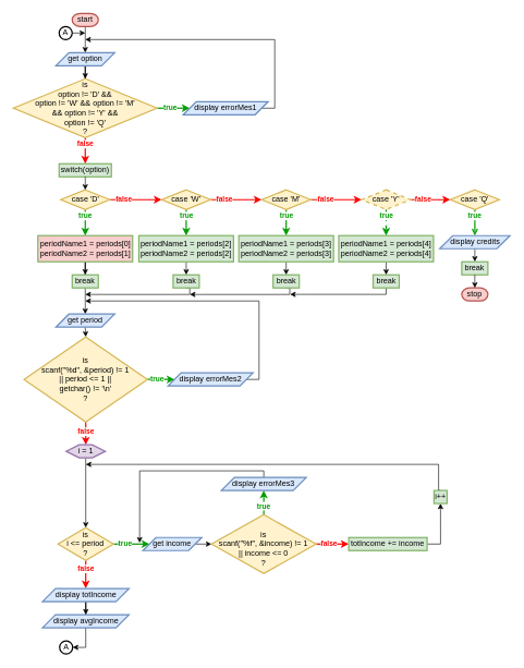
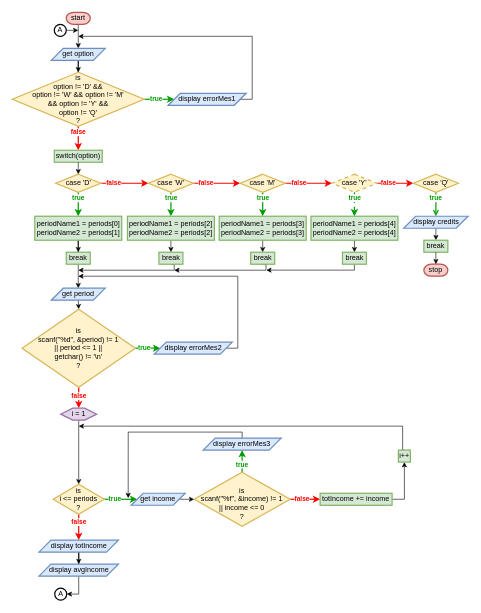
  <mxCell id="0" />
  <mxCell id="1" parent="0" />
  <mxCell id="2" value="" style="edgeStyle=orthogonalEdgeStyle;rounded=0;orthogonalLoop=1;jettySize=auto;html=1;" parent="1" source="3" edge="1"><mxGeometry relative="1" as="geometry"><mxPoint x="130" y="50" as="targetPoint" /></mxGeometry></mxCell>
  <mxCell id="3" value="A" style="strokeWidth=2;html=1;shape=mxgraph.flowchart.start_2;whiteSpace=wrap;" parent="1" vertex="1"><mxGeometry x="90" y="40" width="20" height="20" as="geometry" /></mxCell>
  <mxCell id="4" value="" style="edgeStyle=orthogonalEdgeStyle;rounded=0;orthogonalLoop=1;jettySize=auto;html=1;" parent="1" source="5" target="7" edge="1"><mxGeometry relative="1" as="geometry" /></mxCell>
  <mxCell id="5" value="start" style="strokeWidth=2;html=1;shape=mxgraph.flowchart.terminator;whiteSpace=wrap;fillColor=#f8cecc;strokeColor=#b85450;" parent="1" vertex="1"><mxGeometry x="110" y="20" width="40" height="20" as="geometry" /></mxCell>
  <mxCell id="6" value="" style="edgeStyle=orthogonalEdgeStyle;rounded=0;orthogonalLoop=1;jettySize=auto;html=1;" parent="1" source="7" target="10" edge="1"><mxGeometry relative="1" as="geometry" /></mxCell>
  <mxCell id="7" value="get option" style="shape=parallelogram;perimeter=parallelogramPerimeter;whiteSpace=wrap;html=1;fixedSize=1;strokeWidth=2;fillColor=#dae8fc;strokeColor=#6c8ebf;" parent="1" vertex="1"><mxGeometry x="85" y="80" width="90" height="20" as="geometry" /></mxCell>
  <mxCell id="8" value="&lt;font color=&quot;#009c00&quot;&gt;true&lt;/font&gt;" style="edgeStyle=orthogonalEdgeStyle;rounded=0;orthogonalLoop=1;jettySize=auto;html=1;fillColor=#d5e8d4;strokeColor=#009C00;strokeWidth=2;fontStyle=1" parent="1" source="10" target="12" edge="1"><mxGeometry x="-0.2" relative="1" as="geometry"><mxPoint as="offset" /></mxGeometry></mxCell>
  <mxCell id="9" value="&lt;b&gt;&lt;font color=&quot;#ff0000&quot;&gt;false&lt;/font&gt;&lt;/b&gt;" style="edgeStyle=orthogonalEdgeStyle;rounded=0;orthogonalLoop=1;jettySize=auto;html=1;exitX=0.5;exitY=1;exitDx=0;exitDy=0;entryX=0.5;entryY=0;entryDx=0;entryDy=0;strokeColor=#FF0000;strokeWidth=2;" parent="1" source="10" target="13" edge="1"><mxGeometry x="-0.5" relative="1" as="geometry"><mxPoint as="offset" /></mxGeometry></mxCell>
  <mxCell id="10" value="is&lt;br&gt;option != 'D' &amp;amp;&amp;amp;&lt;br style=&quot;font-size: 11px;&quot;&gt;option != 'W' &amp;amp;&amp;amp; option != 'M'&lt;br&gt;&amp;amp;&amp;amp; option != 'Y' &amp;amp;&amp;amp;&lt;br&gt;option != 'Q'&lt;br&gt;?" style="rhombus;whiteSpace=wrap;html=1;strokeWidth=2;fillColor=#fff2cc;strokeColor=#d6b656;" parent="1" vertex="1"><mxGeometry x="20" y="120" width="220" height="90" as="geometry" /></mxCell>
  <mxCell id="11" style="edgeStyle=orthogonalEdgeStyle;rounded=0;orthogonalLoop=1;jettySize=auto;html=1;exitX=1;exitY=0.5;exitDx=0;exitDy=0;" parent="1" source="12" edge="1"><mxGeometry relative="1" as="geometry"><mxPoint x="130" y="60" as="targetPoint" /><Array as="points"><mxPoint x="420" y="165" /><mxPoint x="420" y="60" /></Array></mxGeometry></mxCell>
  <mxCell id="12" value="display errorMes1" style="shape=parallelogram;perimeter=parallelogramPerimeter;whiteSpace=wrap;html=1;fixedSize=1;strokeWidth=2;fillColor=#dae8fc;strokeColor=#6c8ebf;" parent="1" vertex="1"><mxGeometry x="280" y="155" width="130" height="20" as="geometry" /></mxCell>
  <mxCell id="13" value="switch(option)" style="whiteSpace=wrap;html=1;strokeWidth=2;fillColor=#d5e8d4;strokeColor=#82b366;" parent="1" vertex="1"><mxGeometry x="90" y="250" width="80" height="20" as="geometry" /></mxCell>
  <mxCell id="14" value="&lt;b&gt;&lt;font color=&quot;#009c00&quot;&gt;true&lt;/font&gt;&lt;/b&gt;" style="edgeStyle=orthogonalEdgeStyle;rounded=0;orthogonalLoop=1;jettySize=auto;html=1;exitX=0.5;exitY=1;exitDx=0;exitDy=0;entryX=0.5;entryY=0;entryDx=0;entryDy=0;strokeWidth=2;strokeColor=#009C00;" parent="1" source="16" target="18" edge="1"><mxGeometry x="-0.5" relative="1" as="geometry"><mxPoint as="offset" /></mxGeometry></mxCell>
  <mxCell id="15" value="&lt;b&gt;&lt;font color=&quot;#ff0000&quot;&gt;false&lt;/font&gt;&lt;/b&gt;" style="edgeStyle=orthogonalEdgeStyle;rounded=0;orthogonalLoop=1;jettySize=auto;html=1;exitX=1;exitY=0.5;exitDx=0;exitDy=0;entryX=0;entryY=0.5;entryDx=0;entryDy=0;strokeWidth=2;strokeColor=#FF0000;" parent="1" source="16" target="23" edge="1"><mxGeometry x="-0.471" relative="1" as="geometry"><mxPoint as="offset" /><Array as="points"><mxPoint x="200" y="305" /><mxPoint x="200" y="305" /></Array></mxGeometry></mxCell>
  <mxCell id="16" value="case 'D'" style="rhombus;whiteSpace=wrap;html=1;strokeWidth=2;fillColor=#fff2cc;strokeColor=#d6b656;" parent="1" vertex="1"><mxGeometry x="92.5" y="290" width="75" height="30" as="geometry" /></mxCell>
  <mxCell id="17" value="" style="edgeStyle=orthogonalEdgeStyle;rounded=0;orthogonalLoop=1;jettySize=auto;html=1;" parent="1" source="18" target="20" edge="1"><mxGeometry relative="1" as="geometry" /></mxCell>
- <mxCell id="18" value="periodName1 = periods[0]&lt;br&gt;periodName2 = periods[1]" style="whiteSpace=wrap;html=1;strokeWidth=2;fillColor=#f8cecc;strokeColor=#82b366;" parent="1" vertex="1"><mxGeometry x="57.5" y="360" width="145" height="40" as="geometry" /></mxCell>
+ <mxCell id="18" value="periodName1 = periods[0]&lt;br&gt;periodName2 = periods[1]" style="whiteSpace=wrap;html=1;strokeWidth=2;fillColor=#d5e8d4;strokeColor=#82b366;" parent="1" vertex="1"><mxGeometry x="57.5" y="360" width="145" height="40" as="geometry" /></mxCell>
  <mxCell id="19" style="edgeStyle=orthogonalEdgeStyle;rounded=0;orthogonalLoop=1;jettySize=auto;html=1;exitX=0.5;exitY=1;exitDx=0;exitDy=0;entryX=0.5;entryY=0;entryDx=0;entryDy=0;" parent="1" source="20" target="76" edge="1"><mxGeometry relative="1" as="geometry"><mxPoint x="130" y="640" as="targetPoint" /></mxGeometry></mxCell>
  <mxCell id="20" value="break" style="whiteSpace=wrap;html=1;strokeWidth=2;fillColor=#d5e8d4;strokeColor=#82b366;" parent="1" vertex="1"><mxGeometry x="110" y="420" width="40" height="20" as="geometry" /></mxCell>
  <mxCell id="21" value="&lt;b&gt;&lt;font color=&quot;#009c00&quot;&gt;true&lt;/font&gt;&lt;/b&gt;" style="edgeStyle=orthogonalEdgeStyle;rounded=0;orthogonalLoop=1;jettySize=auto;html=1;exitX=0.5;exitY=1;exitDx=0;exitDy=0;entryX=0.5;entryY=0;entryDx=0;entryDy=0;strokeWidth=2;strokeColor=#009C00;" parent="1" source="23" target="25" edge="1"><mxGeometry x="-0.5" relative="1" as="geometry"><mxPoint as="offset" /></mxGeometry></mxCell>
  <mxCell id="22" value="&lt;b&gt;&lt;font color=&quot;#ff0000&quot;&gt;false&lt;/font&gt;&lt;/b&gt;" style="edgeStyle=orthogonalEdgeStyle;rounded=0;orthogonalLoop=1;jettySize=auto;html=1;exitX=1;exitY=0.5;exitDx=0;exitDy=0;entryX=0;entryY=0.5;entryDx=0;entryDy=0;strokeWidth=2;strokeColor=#FF0000;" parent="1" source="23" target="30" edge="1"><mxGeometry x="-0.455" relative="1" as="geometry"><mxPoint as="offset" /></mxGeometry></mxCell>
  <mxCell id="23" value="case 'W'" style="rhombus;whiteSpace=wrap;html=1;strokeWidth=2;fillColor=#fff2cc;strokeColor=#d6b656;" parent="1" vertex="1"><mxGeometry x="247" y="290" width="75" height="30" as="geometry" /></mxCell>
  <mxCell id="24" style="edgeStyle=orthogonalEdgeStyle;rounded=0;orthogonalLoop=1;jettySize=auto;html=1;exitX=0.5;exitY=1;exitDx=0;exitDy=0;entryX=0.5;entryY=0;entryDx=0;entryDy=0;" parent="1" source="25" target="27" edge="1"><mxGeometry relative="1" as="geometry" /></mxCell>
  <mxCell id="25" value="periodName1 = periods[2]&lt;br style=&quot;border-color: var(--border-color);&quot;&gt;periodName2 = periods[2]" style="whiteSpace=wrap;html=1;strokeWidth=2;fillColor=#d5e8d4;strokeColor=#82b366;" parent="1" vertex="1"><mxGeometry x="212" y="360" width="145" height="40" as="geometry" /></mxCell>
  <mxCell id="26" style="edgeStyle=orthogonalEdgeStyle;rounded=0;orthogonalLoop=1;jettySize=auto;html=1;exitX=0.5;exitY=1;exitDx=0;exitDy=0;" parent="1" source="27" edge="1"><mxGeometry relative="1" as="geometry"><mxPoint x="130" y="450" as="targetPoint" /><Array as="points"><mxPoint x="290" y="440" /><mxPoint x="290" y="450" /></Array></mxGeometry></mxCell>
  <mxCell id="27" value="break" style="whiteSpace=wrap;html=1;strokeWidth=2;fillColor=#d5e8d4;strokeColor=#82b366;" parent="1" vertex="1"><mxGeometry x="264.5" y="420" width="40" height="20" as="geometry" /></mxCell>
  <mxCell id="28" value="&lt;b&gt;&lt;font color=&quot;#009c00&quot;&gt;true&lt;/font&gt;&lt;/b&gt;" style="edgeStyle=orthogonalEdgeStyle;rounded=0;orthogonalLoop=1;jettySize=auto;html=1;exitX=0.5;exitY=1;exitDx=0;exitDy=0;entryX=0.5;entryY=0;entryDx=0;entryDy=0;strokeWidth=2;strokeColor=#009C00;" parent="1" source="30" target="32" edge="1"><mxGeometry x="-0.5" relative="1" as="geometry"><mxPoint as="offset" /></mxGeometry></mxCell>
  <mxCell id="29" value="&lt;b&gt;&lt;font color=&quot;#ff0000&quot;&gt;false&lt;/font&gt;&lt;/b&gt;" style="edgeStyle=orthogonalEdgeStyle;rounded=0;orthogonalLoop=1;jettySize=auto;html=1;exitX=1;exitY=0.5;exitDx=0;exitDy=0;entryX=0;entryY=0.5;entryDx=0;entryDy=0;strokeWidth=2;strokeColor=#FF0000;" parent="1" source="30" target="37" edge="1"><mxGeometry x="-0.412" relative="1" as="geometry"><mxPoint as="offset" /></mxGeometry></mxCell>
  <mxCell id="30" value="case 'M'" style="rhombus;whiteSpace=wrap;html=1;strokeWidth=2;fillColor=#fff2cc;strokeColor=#d6b656;" parent="1" vertex="1"><mxGeometry x="400" y="290" width="75" height="30" as="geometry" /></mxCell>
  <mxCell id="31" style="edgeStyle=orthogonalEdgeStyle;rounded=0;orthogonalLoop=1;jettySize=auto;html=1;exitX=0.5;exitY=1;exitDx=0;exitDy=0;entryX=0.5;entryY=0;entryDx=0;entryDy=0;" parent="1" source="32" target="34" edge="1"><mxGeometry relative="1" as="geometry" /></mxCell>
  <mxCell id="32" value="periodName1 = periods[3]&lt;br style=&quot;border-color: var(--border-color);&quot;&gt;periodName2 = periods[3]" style="whiteSpace=wrap;html=1;strokeWidth=2;fillColor=#d5e8d4;strokeColor=#82b366;" parent="1" vertex="1"><mxGeometry x="365" y="360" width="145" height="40" as="geometry" /></mxCell>
  <mxCell id="33" style="edgeStyle=orthogonalEdgeStyle;rounded=0;orthogonalLoop=1;jettySize=auto;html=1;exitX=0.5;exitY=1;exitDx=0;exitDy=0;" parent="1" source="34" edge="1"><mxGeometry relative="1" as="geometry"><mxPoint x="290" y="450" as="targetPoint" /><Array as="points"><mxPoint x="443" y="450" /></Array></mxGeometry></mxCell>
  <mxCell id="34" value="break" style="whiteSpace=wrap;html=1;strokeWidth=2;fillColor=#d5e8d4;strokeColor=#82b366;" parent="1" vertex="1"><mxGeometry x="417.5" y="420" width="40" height="20" as="geometry" /></mxCell>
  <mxCell id="35" value="&lt;b&gt;&lt;font color=&quot;#009c00&quot;&gt;true&lt;/font&gt;&lt;/b&gt;" style="edgeStyle=orthogonalEdgeStyle;rounded=0;orthogonalLoop=1;jettySize=auto;html=1;exitX=0.5;exitY=1;exitDx=0;exitDy=0;entryX=0.5;entryY=0;entryDx=0;entryDy=0;strokeWidth=2;strokeColor=#009C00;dashed=1;" parent="1" source="37" target="39" edge="1"><mxGeometry x="-0.5" relative="1" as="geometry"><mxPoint as="offset" /></mxGeometry></mxCell>
  <mxCell id="36" value="&lt;b&gt;&lt;font color=&quot;#ff0000&quot;&gt;false&lt;/font&gt;&lt;/b&gt;" style="edgeStyle=orthogonalEdgeStyle;rounded=0;orthogonalLoop=1;jettySize=auto;html=1;exitX=1;exitY=0.5;exitDx=0;exitDy=0;entryX=0;entryY=0.5;entryDx=0;entryDy=0;strokeWidth=2;strokeColor=#FF0000;" parent="1" source="37" target="43" edge="1"><mxGeometry x="-0.375" relative="1" as="geometry"><mxPoint as="offset" /></mxGeometry></mxCell>
  <mxCell id="37" value="case 'Y'" style="rhombus;whiteSpace=wrap;html=1;strokeWidth=2;fillColor=#fff2cc;strokeColor=#d6b656;dashed=1;" parent="1" vertex="1"><mxGeometry x="553" y="290" width="75" height="30" as="geometry" /></mxCell>
  <mxCell id="38" style="edgeStyle=orthogonalEdgeStyle;rounded=0;orthogonalLoop=1;jettySize=auto;html=1;exitX=0.5;exitY=1;exitDx=0;exitDy=0;entryX=0.5;entryY=0;entryDx=0;entryDy=0;" parent="1" source="39" target="41" edge="1"><mxGeometry relative="1" as="geometry" /></mxCell>
  <mxCell id="39" value="periodName1 = periods[4]&lt;br style=&quot;border-color: var(--border-color);&quot;&gt;periodName2 = periods[4]" style="whiteSpace=wrap;html=1;strokeWidth=2;fillColor=#d5e8d4;strokeColor=#82b366;" parent="1" vertex="1"><mxGeometry x="518" y="360" width="145" height="40" as="geometry" /></mxCell>
  <mxCell id="40" style="edgeStyle=orthogonalEdgeStyle;rounded=0;orthogonalLoop=1;jettySize=auto;html=1;exitX=0.5;exitY=1;exitDx=0;exitDy=0;" edge="1" parent="1" source="41"><mxGeometry relative="1" as="geometry"><mxPoint x="443.5" y="449.85" as="targetPoint" /><mxPoint x="613.5" y="449.85" as="sourcePoint" /><Array as="points"><mxPoint x="591" y="450" /></Array></mxGeometry></mxCell>
  <mxCell id="41" value="break" style="whiteSpace=wrap;html=1;strokeWidth=2;fillColor=#d5e8d4;strokeColor=#82b366;" parent="1" vertex="1"><mxGeometry x="570.5" y="420" width="40" height="20" as="geometry" /></mxCell>
  <mxCell id="42" value="&lt;b&gt;&lt;font color=&quot;#009c00&quot;&gt;true&lt;/font&gt;&lt;/b&gt;" style="edgeStyle=orthogonalEdgeStyle;rounded=0;orthogonalLoop=1;jettySize=auto;html=1;strokeWidth=2;strokeColor=#009C00;endArrow=open;" parent="1" source="43" target="46" edge="1"><mxGeometry x="-0.5" relative="1" as="geometry"><mxPoint as="offset" /></mxGeometry></mxCell>
  <mxCell id="43" value="case 'Q'" style="rhombus;whiteSpace=wrap;html=1;strokeWidth=2;fillColor=#fff2cc;strokeColor=#d6b656;" parent="1" vertex="1"><mxGeometry x="688.75" y="290" width="75" height="30" as="geometry" /></mxCell>
  <mxCell id="44" style="edgeStyle=orthogonalEdgeStyle;rounded=0;orthogonalLoop=1;jettySize=auto;html=1;exitX=0.5;exitY=1;exitDx=0;exitDy=0;entryX=0.5;entryY=0;entryDx=0;entryDy=0;" parent="1" source="76" target="51" edge="1"><mxGeometry relative="1" as="geometry"><mxPoint x="135" y="530" as="sourcePoint" /></mxGeometry></mxCell>
  <mxCell id="45" value="" style="edgeStyle=orthogonalEdgeStyle;rounded=0;orthogonalLoop=1;jettySize=auto;html=1;" parent="1" source="46" target="47" edge="1"><mxGeometry relative="1" as="geometry" /></mxCell>
  <mxCell id="46" value="display credits" style="shape=parallelogram;perimeter=parallelogramPerimeter;whiteSpace=wrap;html=1;fixedSize=1;strokeWidth=2;fillColor=#dae8fc;strokeColor=#6c8ebf;" parent="1" vertex="1"><mxGeometry x="672.5" y="360" width="107.5" height="20" as="geometry" /></mxCell>
  <mxCell id="47" value="break" style="whiteSpace=wrap;html=1;strokeWidth=2;fillColor=#d5e8d4;strokeColor=#82b366;" parent="1" vertex="1"><mxGeometry x="706.25" y="400" width="40" height="20" as="geometry" /></mxCell>
  <mxCell id="48" value="stop" style="strokeWidth=2;html=1;shape=mxgraph.flowchart.terminator;whiteSpace=wrap;fillColor=#f8cecc;strokeColor=#b85450;" parent="1" vertex="1"><mxGeometry x="706.25" y="440" width="40" height="20" as="geometry" /></mxCell>
  <mxCell id="49" value="&lt;font color=&quot;#009c00&quot;&gt;&lt;b&gt;true&lt;/b&gt;&lt;/font&gt;" style="edgeStyle=orthogonalEdgeStyle;rounded=0;orthogonalLoop=1;jettySize=auto;html=1;exitX=1;exitY=0.5;exitDx=0;exitDy=0;entryX=0;entryY=0.5;entryDx=0;entryDy=0;strokeWidth=2;strokeColor=#009C00;" parent="1" source="51" target="53" edge="1"><mxGeometry x="-0.13" relative="1" as="geometry"><mxPoint as="offset" /></mxGeometry></mxCell>
  <mxCell id="50" value="&lt;b&gt;&lt;font color=&quot;#ff0000&quot;&gt;false&lt;/font&gt;&lt;/b&gt;" style="edgeStyle=orthogonalEdgeStyle;rounded=0;orthogonalLoop=1;jettySize=auto;html=1;exitX=0.5;exitY=1;exitDx=0;exitDy=0;entryX=0.5;entryY=0;entryDx=0;entryDy=0;strokeWidth=2;strokeColor=#FF0000;" parent="1" source="51" target="55" edge="1"><mxGeometry x="-0.143" relative="1" as="geometry"><mxPoint as="offset" /></mxGeometry></mxCell>
  <mxCell id="51" value="is&lt;br&gt;scanf(&quot;%d&quot;, &amp;amp;period) != 1&lt;br&gt;|| period &amp;lt;= 1 || &lt;br&gt;getchar() != '\n'&lt;br&gt;?" style="rhombus;whiteSpace=wrap;html=1;strokeWidth=2;fillColor=#fff2cc;strokeColor=#d6b656;" parent="1" vertex="1"><mxGeometry x="36.25" y="515" width="189" height="130" as="geometry" /></mxCell>
  <mxCell id="52" style="edgeStyle=orthogonalEdgeStyle;rounded=0;orthogonalLoop=1;jettySize=auto;html=1;exitX=1;exitY=0.5;exitDx=0;exitDy=0;" parent="1" source="53" edge="1"><mxGeometry relative="1" as="geometry"><mxPoint x="130" y="460" as="targetPoint" /><Array as="points"><mxPoint x="396" y="580" /><mxPoint x="396" y="460" /></Array></mxGeometry></mxCell>
  <mxCell id="53" value="display errorMes2" style="shape=parallelogram;perimeter=parallelogramPerimeter;whiteSpace=wrap;html=1;fixedSize=1;strokeWidth=2;fillColor=#dae8fc;strokeColor=#6c8ebf;" parent="1" vertex="1"><mxGeometry x="256.75" y="570" width="130" height="20" as="geometry" /></mxCell>
  <mxCell id="54" value="" style="edgeStyle=orthogonalEdgeStyle;rounded=0;orthogonalLoop=1;jettySize=auto;html=1;entryX=0.5;entryY=0;entryDx=0;entryDy=0;exitX=0.5;exitY=1;exitDx=0;exitDy=0;" parent="1" source="55" target="58" edge="1"><mxGeometry relative="1" as="geometry"><mxPoint x="320.75" y="1072" as="targetPoint" /></mxGeometry></mxCell>
  <mxCell id="55" value="i = 1" style="shape=hexagon;perimeter=hexagonPerimeter2;whiteSpace=wrap;html=1;fixedSize=1;strokeWidth=2;fillColor=#e1d5e7;strokeColor=#9673a6;" parent="1" vertex="1"><mxGeometry x="100.75" y="680" width="60" height="20" as="geometry" /></mxCell>
  <mxCell id="56" value="&lt;b&gt;&lt;font color=&quot;#ff0000&quot;&gt;false&lt;/font&gt;&lt;/b&gt;" style="edgeStyle=orthogonalEdgeStyle;rounded=0;orthogonalLoop=1;jettySize=auto;html=1;strokeWidth=2;strokeColor=#FF0000;entryX=0.5;entryY=0;entryDx=0;entryDy=0;" parent="1" source="58" target="70" edge="1"><mxGeometry x="-0.393" relative="1" as="geometry"><mxPoint x="133.25" y="901.92" as="targetPoint" /><mxPoint as="offset" /></mxGeometry></mxCell>
  <mxCell id="57" value="&lt;b&gt;&lt;font color=&quot;#009c00&quot;&gt;true&lt;/font&gt;&lt;/b&gt;" style="edgeStyle=orthogonalEdgeStyle;rounded=0;orthogonalLoop=1;jettySize=auto;html=1;exitX=1;exitY=0.5;exitDx=0;exitDy=0;entryX=0;entryY=0.5;entryDx=0;entryDy=0;strokeWidth=2;strokeColor=#009C00;" parent="1" source="58" target="77" edge="1"><mxGeometry x="-0.333" relative="1" as="geometry"><mxPoint x="260.25" y="831.92" as="targetPoint" /><mxPoint as="offset" /></mxGeometry></mxCell>
- <mxCell id="58" value="is&lt;br&gt;i &amp;lt;= period&lt;br&gt;?" style="rhombus;whiteSpace=wrap;html=1;strokeWidth=2;fillColor=#fff2cc;strokeColor=#d6b656;" parent="1" vertex="1"><mxGeometry x="88.25" y="806.92" width="85" height="50" as="geometry" /></mxCell>
+ <mxCell id="58" value="is&lt;br&gt;i &amp;lt;= periods&lt;br&gt;?" style="rhombus;whiteSpace=wrap;html=1;strokeWidth=2;fillColor=#fff2cc;strokeColor=#d6b656;" parent="1" vertex="1"><mxGeometry x="88.25" y="806.92" width="85" height="50" as="geometry" /></mxCell>
  <mxCell id="59" style="edgeStyle=orthogonalEdgeStyle;rounded=0;orthogonalLoop=1;jettySize=auto;html=1;exitX=1;exitY=0.5;exitDx=0;exitDy=0;entryX=0;entryY=0.5;entryDx=0;entryDy=0;" parent="1" source="77" target="62" edge="1"><mxGeometry relative="1" as="geometry"><mxPoint x="380.25" y="831.92" as="sourcePoint" /></mxGeometry></mxCell>
  <mxCell id="60" value="&lt;b&gt;&lt;font color=&quot;#009c00&quot;&gt;true&lt;/font&gt;&lt;/b&gt;" style="edgeStyle=orthogonalEdgeStyle;rounded=0;orthogonalLoop=1;jettySize=auto;html=1;exitX=0.5;exitY=0;exitDx=0;exitDy=0;entryX=0.5;entryY=1;entryDx=0;entryDy=0;strokeWidth=2;strokeColor=#009C00;" parent="1" source="62" target="64" edge="1"><mxGeometry x="-0.277" relative="1" as="geometry"><mxPoint as="offset" /></mxGeometry></mxCell>
  <mxCell id="61" value="&lt;b&gt;&lt;font color=&quot;#ff0000&quot;&gt;false&lt;/font&gt;&lt;/b&gt;" style="edgeStyle=orthogonalEdgeStyle;rounded=0;orthogonalLoop=1;jettySize=auto;html=1;exitX=1;exitY=0.5;exitDx=0;exitDy=0;entryX=0;entryY=0.5;entryDx=0;entryDy=0;strokeWidth=2;strokeColor=#FF0000;" parent="1" source="62" target="66" edge="1"><mxGeometry x="-0.2" relative="1" as="geometry"><mxPoint as="offset" /></mxGeometry></mxCell>
  <mxCell id="62" value="&lt;br&gt;is&lt;br&gt;scanf(&quot;%f&quot;, &amp;amp;income) != 1&lt;br&gt;|| income &amp;lt;= 0&lt;br&gt;?" style="rhombus;whiteSpace=wrap;html=1;strokeWidth=2;fillColor=#fff2cc;strokeColor=#d6b656;" parent="1" vertex="1"><mxGeometry x="323.25" y="786.92" width="160" height="90" as="geometry" /></mxCell>
  <mxCell id="63" style="edgeStyle=orthogonalEdgeStyle;rounded=0;orthogonalLoop=1;jettySize=auto;html=1;exitX=0.5;exitY=0;exitDx=0;exitDy=0;" parent="1" source="64" edge="1"><mxGeometry relative="1" as="geometry"><mxPoint x="213.25" y="829.92" as="targetPoint" /><Array as="points"><mxPoint x="403.25" y="719.92" /><mxPoint x="213.25" y="719.92" /></Array><mxPoint x="530.25" y="696.92" as="sourcePoint" /></mxGeometry></mxCell>
  <mxCell id="64" value="display errorMes3" style="shape=parallelogram;perimeter=parallelogramPerimeter;whiteSpace=wrap;html=1;fixedSize=1;strokeWidth=2;fillColor=#dae8fc;strokeColor=#6c8ebf;" parent="1" vertex="1"><mxGeometry x="338.25" y="729.92" width="130" height="20" as="geometry" /></mxCell>
  <mxCell id="65" style="edgeStyle=orthogonalEdgeStyle;rounded=0;orthogonalLoop=1;jettySize=auto;html=1;exitX=1;exitY=0.5;exitDx=0;exitDy=0;entryX=0.5;entryY=1;entryDx=0;entryDy=0;" parent="1" source="66" target="68" edge="1"><mxGeometry relative="1" as="geometry" /></mxCell>
  <mxCell id="66" value="totIncome += income" style="whiteSpace=wrap;html=1;strokeWidth=2;fillColor=#d5e8d4;strokeColor=#82b366;" parent="1" vertex="1"><mxGeometry x="533.25" y="821.92" width="120" height="20" as="geometry" /></mxCell>
  <mxCell id="67" style="edgeStyle=orthogonalEdgeStyle;rounded=0;orthogonalLoop=1;jettySize=auto;html=1;exitX=0.5;exitY=0;exitDx=0;exitDy=0;" parent="1" source="68" edge="1"><mxGeometry relative="1" as="geometry"><mxPoint x="130.75" y="710" as="targetPoint" /><mxPoint x="780.75" y="1040" as="sourcePoint" /><Array as="points"><mxPoint x="670.75" y="710" /></Array></mxGeometry></mxCell>
  <mxCell id="68" value="i++" style="whiteSpace=wrap;html=1;strokeWidth=2;fillColor=#d5e8d4;strokeColor=#82b366;" parent="1" vertex="1"><mxGeometry x="663.75" y="749.92" width="20" height="20" as="geometry" /></mxCell>
  <mxCell id="69" value="" style="edgeStyle=orthogonalEdgeStyle;rounded=0;orthogonalLoop=1;jettySize=auto;html=1;" parent="1" source="70" target="72" edge="1"><mxGeometry relative="1" as="geometry" /></mxCell>
  <mxCell id="70" value="display totIncome" style="shape=parallelogram;perimeter=parallelogramPerimeter;whiteSpace=wrap;html=1;fixedSize=1;strokeWidth=2;fillColor=#dae8fc;strokeColor=#6c8ebf;" parent="1" vertex="1"><mxGeometry x="64.5" y="900" width="132.5" height="20" as="geometry" /></mxCell>
  <mxCell id="71" style="edgeStyle=orthogonalEdgeStyle;rounded=0;orthogonalLoop=1;jettySize=auto;html=1;exitX=0.5;exitY=1;exitDx=0;exitDy=0;entryX=1;entryY=0.5;entryDx=0;entryDy=0;" parent="1" source="72" target="73" edge="1"><mxGeometry relative="1" as="geometry"><Array as="points"><mxPoint x="130.75" y="990" /></Array></mxGeometry></mxCell>
  <mxCell id="72" value="display avgIncome" style="shape=parallelogram;perimeter=parallelogramPerimeter;whiteSpace=wrap;html=1;fixedSize=1;strokeWidth=2;fillColor=#dae8fc;strokeColor=#6c8ebf;" parent="1" vertex="1"><mxGeometry x="64.5" y="940" width="132.5" height="20" as="geometry" /></mxCell>
  <mxCell id="73" value="A" style="ellipse;whiteSpace=wrap;html=1;strokeWidth=2;" parent="1" vertex="1"><mxGeometry x="90.75" y="980" width="20" height="20" as="geometry" /></mxCell>
  <mxCell id="74" style="edgeStyle=orthogonalEdgeStyle;rounded=0;orthogonalLoop=1;jettySize=auto;html=1;exitX=0.5;exitY=1;exitDx=0;exitDy=0;entryX=0.5;entryY=0;entryDx=0;entryDy=0;entryPerimeter=0;" parent="1" source="47" target="48" edge="1"><mxGeometry relative="1" as="geometry" /></mxCell>
  <mxCell id="75" style="edgeStyle=orthogonalEdgeStyle;rounded=0;orthogonalLoop=1;jettySize=auto;html=1;exitX=0.5;exitY=1;exitDx=0;exitDy=0;entryX=0.5;entryY=0;entryDx=0;entryDy=0;" parent="1" source="13" target="16" edge="1"><mxGeometry relative="1" as="geometry" /></mxCell>
  <mxCell id="76" value="get period" style="shape=parallelogram;perimeter=parallelogramPerimeter;whiteSpace=wrap;html=1;fixedSize=1;strokeWidth=2;fillColor=#dae8fc;strokeColor=#6c8ebf;" parent="1" vertex="1"><mxGeometry x="85" y="480" width="90" height="20" as="geometry" /></mxCell>
  <mxCell id="77" value="get income" style="shape=parallelogram;perimeter=parallelogramPerimeter;whiteSpace=wrap;html=1;fixedSize=1;strokeWidth=2;fillColor=#dae8fc;strokeColor=#6c8ebf;" parent="1" vertex="1"><mxGeometry x="218.25" y="821.92" width="90" height="20" as="geometry" /></mxCell>
